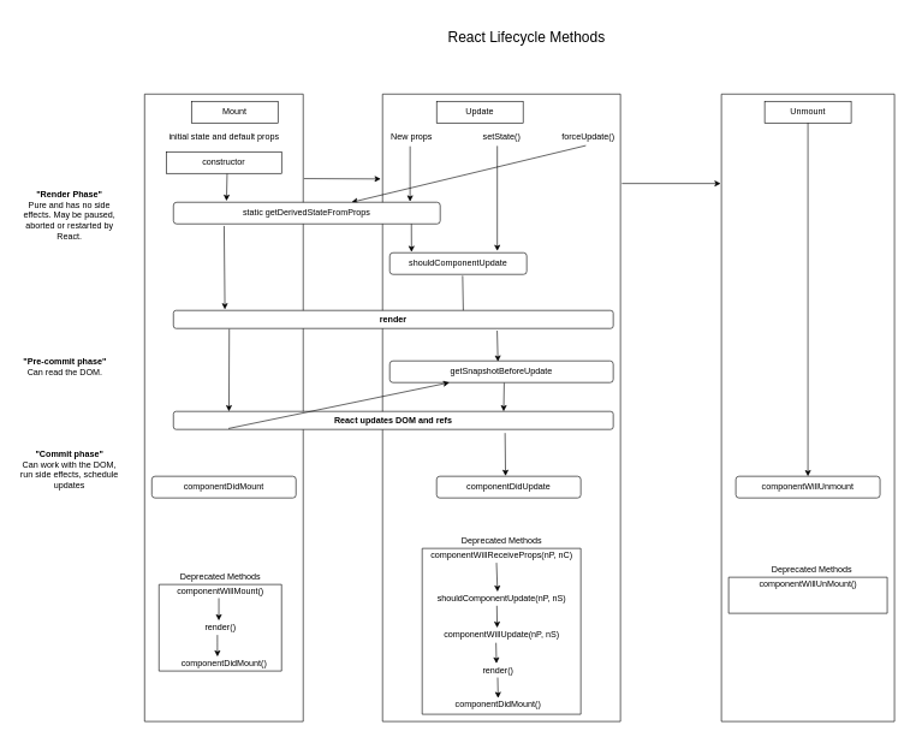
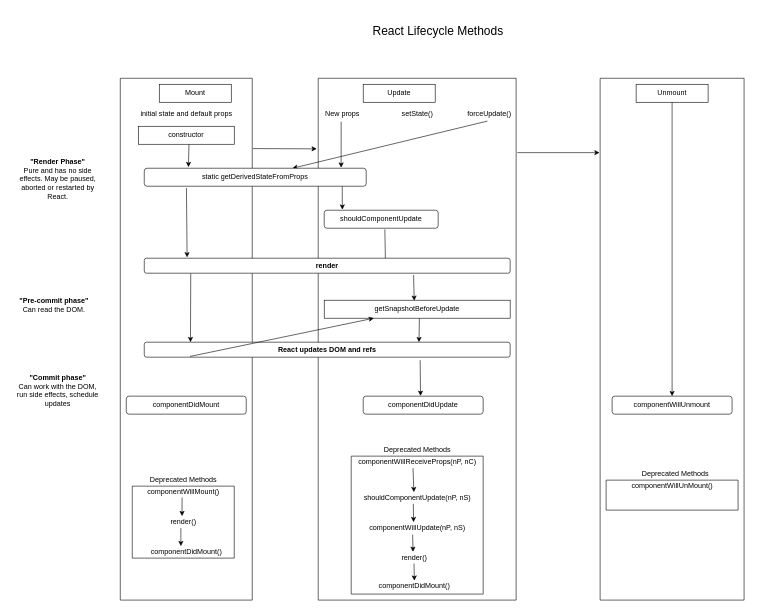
  <mxCell id="0" />
  <mxCell id="1" parent="0" />
  <mxCell id="2" value="Unmount" style="rounded=0;whiteSpace=wrap;html=1;" vertex="1" parent="1"><mxGeometry x="1060" y="140" width="120" height="30" as="geometry" /></mxCell>
  <mxCell id="3" value="" style="swimlane;startSize=0;" vertex="1" parent="1"><mxGeometry x="200" y="130" width="220" height="870" as="geometry" /></mxCell>
  <mxCell id="4" value="Mount" style="rounded=0;whiteSpace=wrap;html=1;" vertex="1" parent="3"><mxGeometry x="65" y="10" width="120" height="30" as="geometry" /></mxCell>
  <mxCell id="5" value="Deprecated Methods" style="text;html=1;align=center;verticalAlign=middle;resizable=0;points=[];autosize=1;strokeColor=none;" vertex="1" parent="3"><mxGeometry x="40" y="660" width="130" height="20" as="geometry" /></mxCell>
  <mxCell id="6" value="" style="swimlane;startSize=0;" vertex="1" parent="3"><mxGeometry x="20" y="680" width="170" height="120" as="geometry"><mxRectangle x="10" y="70" width="50" height="40" as="alternateBounds" /></mxGeometry></mxCell>
  <mxCell id="7" value="componentDidMount()" style="text;html=1;align=center;verticalAlign=middle;resizable=0;points=[];autosize=1;strokeColor=none;" vertex="1" parent="6"><mxGeometry x="25" y="100" width="130" height="20" as="geometry" /></mxCell>
  <mxCell id="8" value="render()" style="text;html=1;align=center;verticalAlign=middle;resizable=0;points=[];autosize=1;strokeColor=none;" vertex="1" parent="6"><mxGeometry x="55" y="50" width="60" height="20" as="geometry" /></mxCell>
  <mxCell id="9" value="componentWillMount()" style="text;html=1;align=center;verticalAlign=middle;resizable=0;points=[];autosize=1;strokeColor=none;" vertex="1" parent="6"><mxGeometry x="15" width="140" height="20" as="geometry" /></mxCell>
  <mxCell id="10" value="" style="endArrow=classic;html=1;entryX=0.462;entryY=0;entryDx=0;entryDy=0;entryPerimeter=0;" edge="1" parent="6"><mxGeometry width="50" height="50" relative="1" as="geometry"><mxPoint x="81" y="70" as="sourcePoint" /><mxPoint x="81.06" y="100" as="targetPoint" /><Array as="points"><mxPoint x="81" y="90" /></Array></mxGeometry></mxCell>
  <mxCell id="11" value="" style="endArrow=classic;html=1;" edge="1" parent="6"><mxGeometry width="50" height="50" relative="1" as="geometry"><mxPoint x="83" y="19" as="sourcePoint" /><mxPoint x="82.963" y="50" as="targetPoint" /></mxGeometry></mxCell>
  <mxCell id="12" value="initial state and default props" style="text;html=1;align=center;verticalAlign=middle;resizable=0;points=[];autosize=1;strokeColor=none;" vertex="1" parent="3"><mxGeometry x="25" y="50" width="170" height="20" as="geometry" /></mxCell>
  <mxCell id="13" value="constructor" style="rounded=0;whiteSpace=wrap;html=1;" vertex="1" parent="3"><mxGeometry x="30" y="80" width="160" height="30" as="geometry" /></mxCell>
  <mxCell id="14" value="componentDidMount" style="rounded=1;whiteSpace=wrap;html=1;" vertex="1" parent="3"><mxGeometry x="10" y="530" width="200" height="30" as="geometry" /></mxCell>
  <mxCell id="15" value="" style="swimlane;startSize=0;" vertex="1" parent="1"><mxGeometry x="530" y="130" width="330" height="870" as="geometry" /></mxCell>
  <mxCell id="16" value="Update" style="rounded=0;whiteSpace=wrap;html=1;" vertex="1" parent="15"><mxGeometry x="75" y="10" width="120" height="30" as="geometry" /></mxCell>
  <mxCell id="17" value="Deprecated Methods" style="text;html=1;align=center;verticalAlign=middle;resizable=0;points=[];autosize=1;strokeColor=none;" vertex="1" parent="15"><mxGeometry x="100" y="610" width="130" height="20" as="geometry" /></mxCell>
  <mxCell id="18" value="" style="swimlane;startSize=0;" vertex="1" parent="15"><mxGeometry x="55" y="630" width="220" height="230" as="geometry"><mxRectangle x="10" y="70" width="50" height="40" as="alternateBounds" /></mxGeometry></mxCell>
  <mxCell id="19" value="componentDidMount()" style="text;html=1;align=center;verticalAlign=middle;resizable=0;points=[];autosize=1;strokeColor=none;" vertex="1" parent="18"><mxGeometry x="40" y="207" width="130" height="20" as="geometry" /></mxCell>
  <mxCell id="20" value="render()" style="text;html=1;align=center;verticalAlign=middle;resizable=0;points=[];autosize=1;strokeColor=none;" vertex="1" parent="18"><mxGeometry x="75" y="160" width="60" height="20" as="geometry" /></mxCell>
  <mxCell id="21" value="componentWillReceiveProps(nP, nC)" style="text;html=1;align=center;verticalAlign=middle;resizable=0;points=[];autosize=1;strokeColor=none;" vertex="1" parent="18"><mxGeometry x="5" width="210" height="20" as="geometry" /></mxCell>
  <mxCell id="22" value="shouldComponentUpdate(nP, nS)" style="text;html=1;align=center;verticalAlign=middle;resizable=0;points=[];autosize=1;strokeColor=none;" vertex="1" parent="18"><mxGeometry x="15" y="60" width="190" height="20" as="geometry" /></mxCell>
  <mxCell id="23" value="componentWillUpdate(nP, nS)" style="text;html=1;align=center;verticalAlign=middle;resizable=0;points=[];autosize=1;strokeColor=none;" vertex="1" parent="18"><mxGeometry x="20" y="110" width="180" height="20" as="geometry" /></mxCell>
  <mxCell id="24" value="" style="endArrow=classic;html=1;exitX=0.467;exitY=0.998;exitDx=0;exitDy=0;exitPerimeter=0;entryX=0.471;entryY=-0.002;entryDx=0;entryDy=0;entryPerimeter=0;" edge="1" parent="18" source="21" target="22"><mxGeometry width="50" height="50" relative="1" as="geometry"><mxPoint x="110" y="90" as="sourcePoint" /><mxPoint x="160" y="40" as="targetPoint" /></mxGeometry></mxCell>
  <mxCell id="25" value="" style="endArrow=classic;html=1;exitX=0.458;exitY=1.045;exitDx=0;exitDy=0;exitPerimeter=0;entryX=0.467;entryY=-0.026;entryDx=0;entryDy=0;entryPerimeter=0;" edge="1" parent="18" source="23" target="20"><mxGeometry width="50" height="50" relative="1" as="geometry"><mxPoint x="100" y="160" as="sourcePoint" /><mxPoint x="150" y="110" as="targetPoint" /></mxGeometry></mxCell>
  <mxCell id="26" value="" style="endArrow=classic;html=1;exitX=0.458;exitY=1.045;exitDx=0;exitDy=0;exitPerimeter=0;entryX=0.467;entryY=-0.026;entryDx=0;entryDy=0;entryPerimeter=0;" edge="1" parent="18"><mxGeometry width="50" height="50" relative="1" as="geometry"><mxPoint x="104.71" y="179.0" as="sourcePoint" /><mxPoint x="105.29" y="207.58" as="targetPoint" /></mxGeometry></mxCell>
  <mxCell id="27" value="New props" style="text;html=1;align=center;verticalAlign=middle;resizable=0;points=[];autosize=1;strokeColor=none;" vertex="1" parent="15"><mxGeometry x="5" y="50" width="70" height="20" as="geometry" /></mxCell>
  <mxCell id="28" value="forceUpdate()" style="text;html=1;align=center;verticalAlign=middle;resizable=0;points=[];autosize=1;strokeColor=none;" vertex="1" parent="15"><mxGeometry x="240" y="50" width="90" height="20" as="geometry" /></mxCell>
  <mxCell id="29" value="setState()" style="text;html=1;align=center;verticalAlign=middle;resizable=0;points=[];autosize=1;strokeColor=none;" vertex="1" parent="15"><mxGeometry x="130" y="50" width="70" height="20" as="geometry" /></mxCell>
  <mxCell id="30" value="shouldComponentUpdate" style="rounded=1;whiteSpace=wrap;html=1;" vertex="1" parent="15"><mxGeometry x="10" y="220" width="190" height="30" as="geometry" /></mxCell>
- <mxCell id="31" value="" style="endArrow=classic;html=1;exitX=0.417;exitY=1.093;exitDx=0;exitDy=0;exitPerimeter=0;entryX=0.785;entryY=-0.081;entryDx=0;entryDy=0;entryPerimeter=0;" edge="1" parent="15" source="29" target="30"><mxGeometry width="50" height="50" relative="1" as="geometry"><mxPoint x="-40" y="210" as="sourcePoint" /><mxPoint x="10" y="160" as="targetPoint" /></mxGeometry></mxCell>
  <mxCell id="32" value="&lt;b&gt;render&lt;/b&gt;" style="rounded=1;whiteSpace=wrap;html=1;" vertex="1" parent="15"><mxGeometry x="-290" y="300" width="610" height="25" as="geometry" /></mxCell>
  <mxCell id="33" value="" style="endArrow=classic;html=1;exitX=0.467;exitY=1.069;exitDx=0;exitDy=0;exitPerimeter=0;" edge="1" parent="15" source="28" target="48"><mxGeometry width="50" height="50" relative="1" as="geometry"><mxPoint x="-40" y="200" as="sourcePoint" /><mxPoint x="10" y="150" as="targetPoint" /></mxGeometry></mxCell>
  <mxCell id="34" value="" style="endArrow=none;html=1;exitX=0.532;exitY=1.062;exitDx=0;exitDy=0;exitPerimeter=0;entryX=0.659;entryY=-0.002;entryDx=0;entryDy=0;entryPerimeter=0;" edge="1" parent="15" source="30" target="32"><mxGeometry width="50" height="50" relative="1" as="geometry"><mxPoint x="-40" y="200" as="sourcePoint" /><mxPoint x="10" y="150" as="targetPoint" /></mxGeometry></mxCell>
- <mxCell id="35" value="getSnapshotBeforeUpdate" style="rounded=1;whiteSpace=wrap;html=1;" vertex="1" parent="15"><mxGeometry x="10" y="370" width="310" height="30" as="geometry" /></mxCell>
+ <mxCell id="35" value="getSnapshotBeforeUpdate" style="whiteSpace=wrap;html=1;rounded=0;" vertex="1" parent="15"><mxGeometry x="10" y="370" width="310" height="30" as="geometry" /></mxCell>
  <mxCell id="36" value="" style="endArrow=classic;html=1;exitX=0.736;exitY=1.122;exitDx=0;exitDy=0;exitPerimeter=0;entryX=0.484;entryY=0.03;entryDx=0;entryDy=0;entryPerimeter=0;" edge="1" parent="15" source="32" target="35"><mxGeometry width="50" height="50" relative="1" as="geometry"><mxPoint x="-40" y="340" as="sourcePoint" /><mxPoint x="10" y="290" as="targetPoint" /></mxGeometry></mxCell>
  <mxCell id="37" value="componentDidUpdate" style="rounded=1;whiteSpace=wrap;html=1;" vertex="1" parent="15"><mxGeometry x="75" y="530" width="200" height="30" as="geometry" /></mxCell>
  <mxCell id="38" value="" style="swimlane;startSize=0;" vertex="1" parent="1"><mxGeometry x="1000" y="130" width="240" height="870" as="geometry" /></mxCell>
  <mxCell id="39" value="Deprecated Methods" style="text;html=1;align=center;verticalAlign=middle;resizable=0;points=[];autosize=1;strokeColor=none;" vertex="1" parent="38"><mxGeometry x="60" y="650" width="130" height="20" as="geometry" /></mxCell>
  <mxCell id="40" value="" style="swimlane;startSize=0;" vertex="1" parent="38"><mxGeometry x="10" y="670" width="220" height="50" as="geometry"><mxRectangle x="10" y="70" width="50" height="40" as="alternateBounds" /></mxGeometry></mxCell>
  <mxCell id="41" value="componentWillUnMount()" style="text;html=1;align=center;verticalAlign=middle;resizable=0;points=[];autosize=1;strokeColor=none;" vertex="1" parent="40"><mxGeometry x="35" width="150" height="20" as="geometry" /></mxCell>
  <mxCell id="42" value="componentWillUnmount" style="rounded=1;whiteSpace=wrap;html=1;" vertex="1" parent="38"><mxGeometry x="20" y="530" width="200" height="30" as="geometry" /></mxCell>
  <mxCell id="43" value="" style="endArrow=classic;html=1;exitX=0.466;exitY=0.974;exitDx=0;exitDy=0;exitPerimeter=0;" edge="1" parent="1" source="22"><mxGeometry width="50" height="50" relative="1" as="geometry"><mxPoint x="695" y="850" as="sourcePoint" /><mxPoint x="689" y="870" as="targetPoint" /></mxGeometry></mxCell>
  <mxCell id="44" value="" style="endArrow=classic;html=1;exitX=1.005;exitY=0.49;exitDx=0;exitDy=0;exitPerimeter=0;entryX=-0.009;entryY=0.491;entryDx=0;entryDy=0;entryPerimeter=0;" edge="1" parent="1"><mxGeometry width="50" height="50" relative="1" as="geometry"><mxPoint x="421.1" y="247.2" as="sourcePoint" /><mxPoint x="527.57" y="247.68" as="targetPoint" /></mxGeometry></mxCell>
  <mxCell id="45" value="" style="endArrow=classic;html=1;" edge="1" parent="1"><mxGeometry width="50" height="50" relative="1" as="geometry"><mxPoint x="862" y="254" as="sourcePoint" /><mxPoint x="999" y="254" as="targetPoint" /></mxGeometry></mxCell>
  <mxCell id="46" value="" style="endArrow=classic;html=1;exitX=0.528;exitY=1.014;exitDx=0;exitDy=0;exitPerimeter=0;entryX=0.226;entryY=-0.065;entryDx=0;entryDy=0;entryPerimeter=0;" edge="1" parent="1" source="13"><mxGeometry width="50" height="50" relative="1" as="geometry"><mxPoint x="390" y="270" as="sourcePoint" /><mxPoint x="313.62" y="278.05" as="targetPoint" /></mxGeometry></mxCell>
  <mxCell id="47" value="" style="endArrow=classic;html=1;exitX=0.475;exitY=1.117;exitDx=0;exitDy=0;exitPerimeter=0;entryX=0.914;entryY=-0.033;entryDx=0;entryDy=0;entryPerimeter=0;" edge="1" parent="1" source="27"><mxGeometry width="50" height="50" relative="1" as="geometry"><mxPoint x="490" y="290" as="sourcePoint" /><mxPoint x="568.18" y="279.01" as="targetPoint" /></mxGeometry></mxCell>
  <mxCell id="48" value="static getDerivedStateFromProps" style="rounded=1;whiteSpace=wrap;html=1;" vertex="1" parent="1"><mxGeometry x="240" y="280" width="370" height="30" as="geometry" /></mxCell>
  <mxCell id="49" value="" style="endArrow=classic;html=1;exitX=0.19;exitY=1.094;exitDx=0;exitDy=0;exitPerimeter=0;entryX=0.117;entryY=-0.059;entryDx=0;entryDy=0;entryPerimeter=0;" edge="1" parent="1" source="48" target="32"><mxGeometry width="50" height="50" relative="1" as="geometry"><mxPoint x="490" y="330" as="sourcePoint" /><mxPoint x="540" y="280" as="targetPoint" /></mxGeometry></mxCell>
  <mxCell id="50" value="" style="endArrow=classic;html=1;exitX=0.892;exitY=1;exitDx=0;exitDy=0;exitPerimeter=0;entryX=0.159;entryY=-0.033;entryDx=0;entryDy=0;entryPerimeter=0;" edge="1" parent="1" source="48" target="30"><mxGeometry width="50" height="50" relative="1" as="geometry"><mxPoint x="490" y="330" as="sourcePoint" /><mxPoint x="540" y="280" as="targetPoint" /></mxGeometry></mxCell>
  <mxCell id="51" value="&lt;b&gt;React updates DOM and refs&lt;/b&gt;" style="rounded=1;whiteSpace=wrap;html=1;" vertex="1" parent="1"><mxGeometry x="240" y="570" width="610" height="25" as="geometry" /></mxCell>
  <mxCell id="52" value="" style="endArrow=classic;html=1;exitX=0.127;exitY=1.027;exitDx=0;exitDy=0;exitPerimeter=0;" edge="1" parent="1" source="32"><mxGeometry width="50" height="50" relative="1" as="geometry"><mxPoint x="490" y="470" as="sourcePoint" /><mxPoint x="317" y="570" as="targetPoint" /></mxGeometry></mxCell>
  <mxCell id="53" value="" style="endArrow=classic;html=1;exitX=0.512;exitY=1.014;exitDx=0;exitDy=0;exitPerimeter=0;" edge="1" parent="1" source="35"><mxGeometry width="50" height="50" relative="1" as="geometry"><mxPoint x="490" y="470" as="sourcePoint" /><mxPoint x="698" y="570" as="targetPoint" /></mxGeometry></mxCell>
  <mxCell id="54" value="" style="endArrow=classic;html=1;exitX=0.125;exitY=0.95;exitDx=0;exitDy=0;exitPerimeter=0;" edge="1" parent="1" source="51" target="35"><mxGeometry width="50" height="50" relative="1" as="geometry"><mxPoint x="290" y="640" as="sourcePoint" /><mxPoint x="340" y="590" as="targetPoint" /></mxGeometry></mxCell>
  <mxCell id="55" value="" style="endArrow=classic;html=1;exitX=0.754;exitY=1.2;exitDx=0;exitDy=0;exitPerimeter=0;entryX=0.478;entryY=-0.017;entryDx=0;entryDy=0;entryPerimeter=0;" edge="1" parent="1" source="51" target="37"><mxGeometry width="50" height="50" relative="1" as="geometry"><mxPoint x="600" y="640" as="sourcePoint" /><mxPoint x="650" y="590" as="targetPoint" /></mxGeometry></mxCell>
  <mxCell id="56" value="" style="endArrow=classic;html=1;" edge="1" parent="1"><mxGeometry width="50" height="50" relative="1" as="geometry"><mxPoint x="1120" y="170" as="sourcePoint" /><mxPoint x="1120" y="660" as="targetPoint" /></mxGeometry></mxCell>
  <mxCell id="57" value="&lt;div style=&quot;text-align: center&quot;&gt;&lt;b&gt;&quot;Render Phase&quot;&lt;/b&gt;&lt;/div&gt;&lt;div style=&quot;text-align: center&quot;&gt;&lt;span&gt;Pure and has no side effects. May be paused, aborted or restarted by React.&lt;/span&gt;&lt;/div&gt;" style="text;html=1;strokeColor=none;fillColor=none;align=left;verticalAlign=middle;whiteSpace=wrap;rounded=0;" vertex="1" parent="1"><mxGeometry x="20" y="255" width="150" height="85" as="geometry" /></mxCell>
  <mxCell id="58" value="&lt;div style=&quot;text-align: center&quot;&gt;&lt;b&gt;&quot;Pre-commit phase&quot;&lt;/b&gt;&lt;/div&gt;&lt;div style=&quot;text-align: center&quot;&gt;&lt;span&gt;Can read the DOM.&lt;/span&gt;&lt;/div&gt;" style="text;html=1;strokeColor=none;fillColor=none;align=left;verticalAlign=middle;whiteSpace=wrap;rounded=0;" vertex="1" parent="1"><mxGeometry x="30" y="490" width="150" height="35" as="geometry" /></mxCell>
  <mxCell id="59" value="&lt;div style=&quot;text-align: center&quot;&gt;&lt;b&gt;&quot;Commit phase&quot;&lt;/b&gt;&lt;/div&gt;&lt;div style=&quot;text-align: center&quot;&gt;&lt;span&gt;Can work with the DOM,&lt;/span&gt;&lt;/div&gt;&lt;div style=&quot;text-align: center&quot;&gt;&lt;span&gt;run side effects, schedule updates&lt;/span&gt;&lt;/div&gt;&lt;div style=&quot;text-align: center&quot;&gt;&lt;span&gt;&lt;br&gt;&lt;/span&gt;&lt;/div&gt;" style="text;html=1;strokeColor=none;fillColor=none;align=left;verticalAlign=middle;whiteSpace=wrap;rounded=0;" vertex="1" parent="1"><mxGeometry x="20" y="640" width="150" height="35" as="geometry" /></mxCell>
  <mxCell id="60" value="&lt;font style=&quot;font-size: 20px&quot;&gt;React Lifecycle Methods&lt;/font&gt;" style="text;html=1;strokeColor=none;fillColor=none;align=center;verticalAlign=middle;whiteSpace=wrap;rounded=0;" vertex="1" parent="1"><mxGeometry x="300" y="20" width="860" height="60" as="geometry" /></mxCell>
